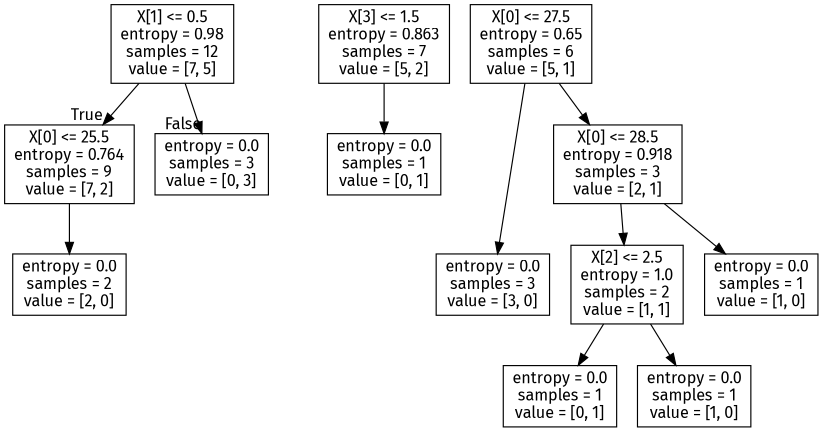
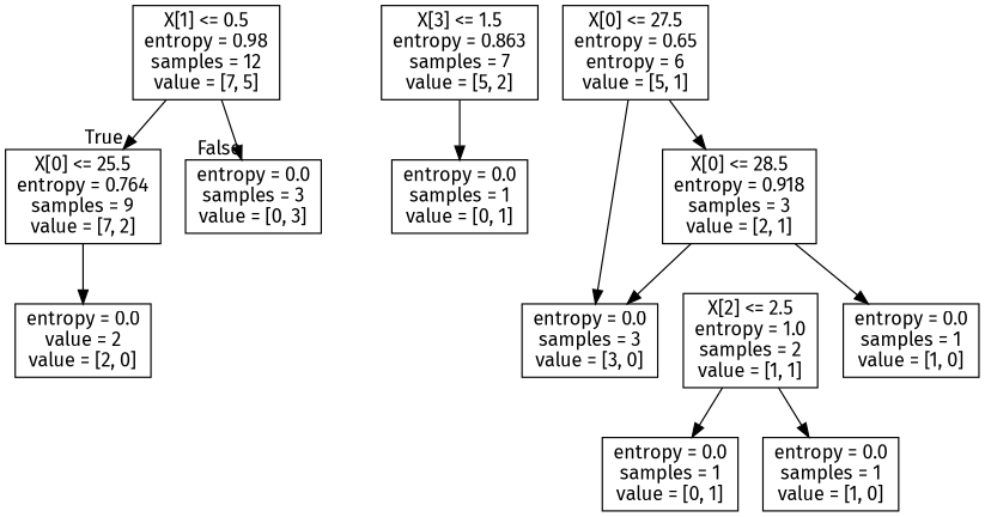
  digraph {
    fontname="Fira Sans"
    node [fontname="Fira Sans" shape=box]
    edge [fontname="Fira Sans"]
    n1 [label="X[1] <= 0.5\nentropy = 0.98\nsamples = 12\nvalue = [7, 5]"]
    n2 [label="X[0] <= 25.5\nentropy = 0.764\nsamples = 9\nvalue = [7, 2]"]
    n3 [label="entropy = 0.0\nsamples = 3\nvalue = [0, 3]"]
-   n4 [label="entropy = 0.0\nsamples = 2\nvalue = [2, 0]"]
+   n4 [label="entropy = 0.0\nvalue = 2\nvalue = [2, 0]"]
    n5 [label="X[3] <= 1.5\nentropy = 0.863\nsamples = 7\nvalue = [5, 2]"]
    n6 [label="entropy = 0.0\nsamples = 1\nvalue = [0, 1]"]
-   n7 [label="X[0] <= 27.5\nentropy = 0.65\nsamples = 6\nvalue = [5, 1]"]
+   n7 [label="X[0] <= 27.5\nentropy = 0.65\nentropy = 6\nvalue = [5, 1]"]
    n8 [label="entropy = 0.0\nsamples = 3\nvalue = [3, 0]"]
    n9 [label="X[0] <= 28.5\nentropy = 0.918\nsamples = 3\nvalue = [2, 1]"]
    n10 [label="X[2] <= 2.5\nentropy = 1.0\nsamples = 2\nvalue = [1, 1]"]
    n11 [label="entropy = 0.0\nsamples = 1\nvalue = [1, 0]"]
    n12 [label="entropy = 0.0\nsamples = 1\nvalue = [0, 1]"]
    n13 [label="entropy = 0.0\nsamples = 1\nvalue = [1, 0]"]
    n1 -> n2 [headlabel=True labelangle=45 labeldistance=2.5]
    n1 -> n3 [headlabel=False labelangle=-45 labeldistance=2.5]
    n2 -> n4
    n5 -> n6
    n7 -> n8
    n7 -> n9
-   n9 -> n10
+   n9 -> n8
    n9 -> n11
    n10 -> n12
    n10 -> n13
  }
